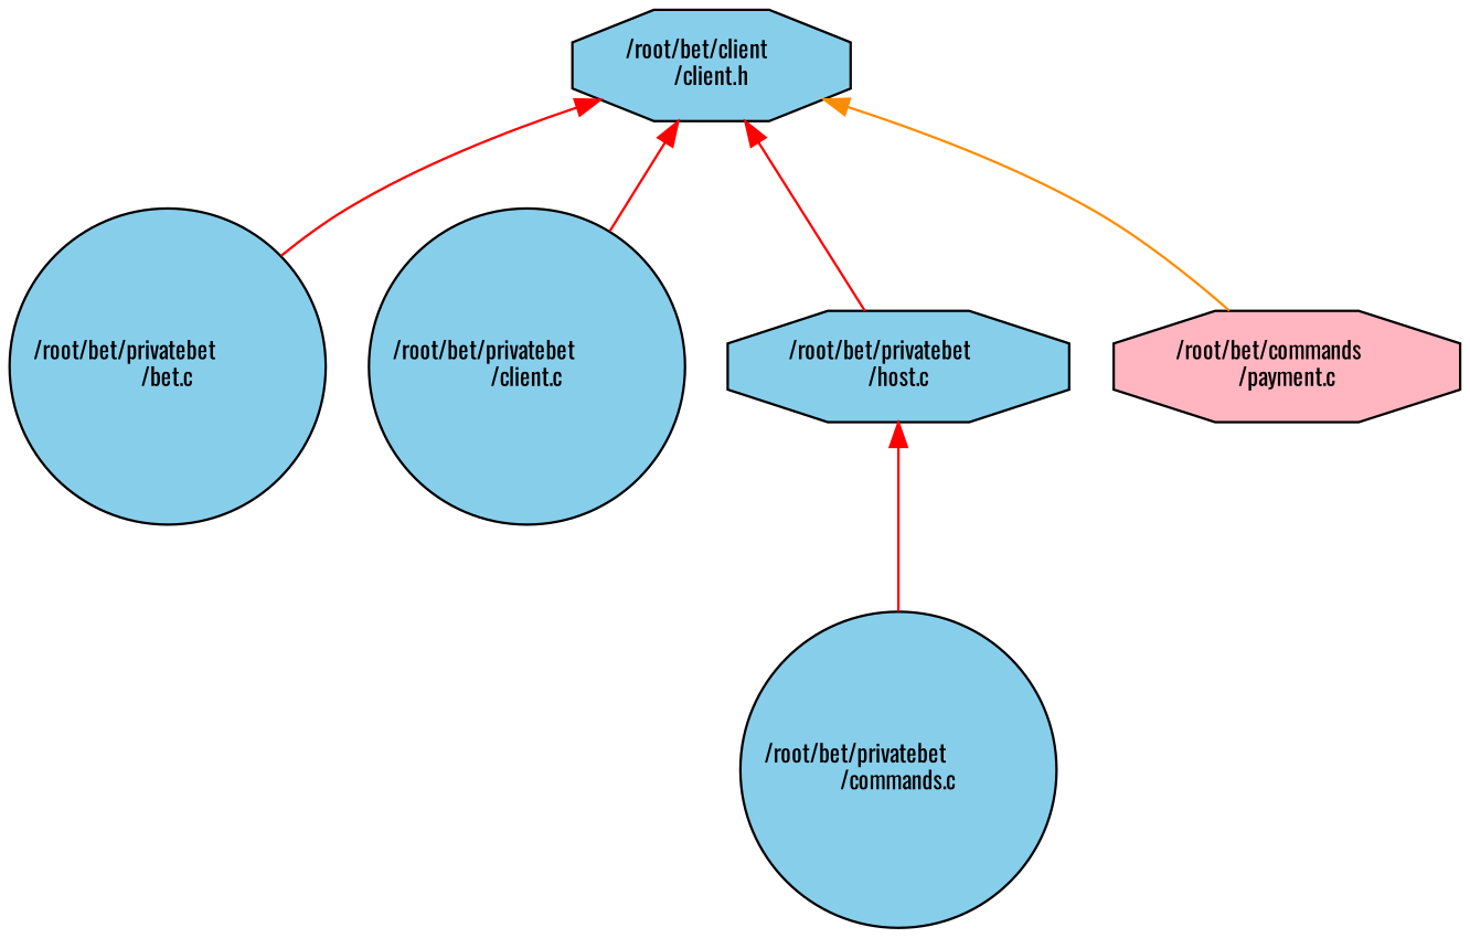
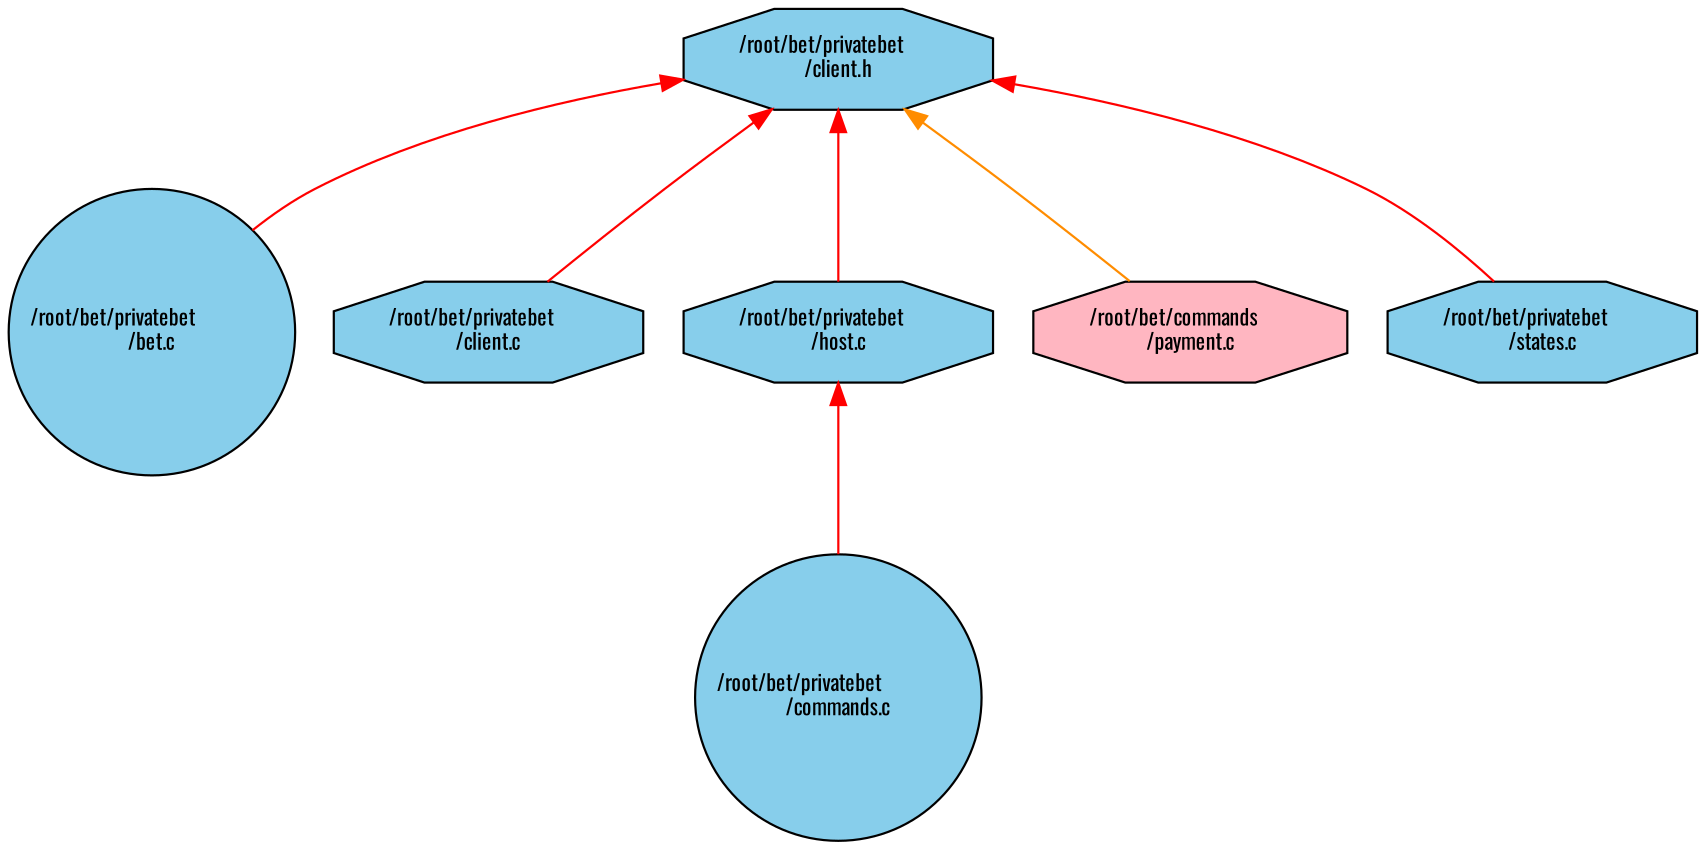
  digraph {
    fontname=Oswald
    node [color=black fillcolor=skyblue fontname=Oswald fontsize=10 shape=octagon style=filled]
    edge [color=red dir=back fontname=Oswald fontsize=10 labelfontname=Helvetica labelfontsize=10 style=solid]
-   n1 [fontcolor=black height=0.2 label="/root/bet/client\l/client.h" width=0.4]
+   n1 [fontcolor=black height=0.2 label="/root/bet/privatebet\l/client.h" width=0.4]
    n2 [height=0.2 label="/root/bet/privatebet\l/bet.c" shape=circle width=0.4]
-   n3 [height=0.2 label="/root/bet/privatebet\l/client.c" shape=circle width=0.4]
+   n3 [height=0.2 label="/root/bet/privatebet\l/client.c" width=0.4]
    n4 [height=0.2 label="/root/bet/privatebet\l/host.c" width=0.4]
    n5 [fillcolor=lightpink height=0.2 label="/root/bet/commands\l/payment.c" width=0.4]
+   n6 [height=0.2 label="/root/bet/privatebet\l/states.c" width=0.4]
    n7 [height=0.2 label="/root/bet/privatebet\l/commands.c" shape=circle width=0.4]
    n1 -> n2
    n1 -> n3
    n1 -> n4
    n1 -> n5 [color=darkorange]
+   n1 -> n6
    n4 -> n7
  }
